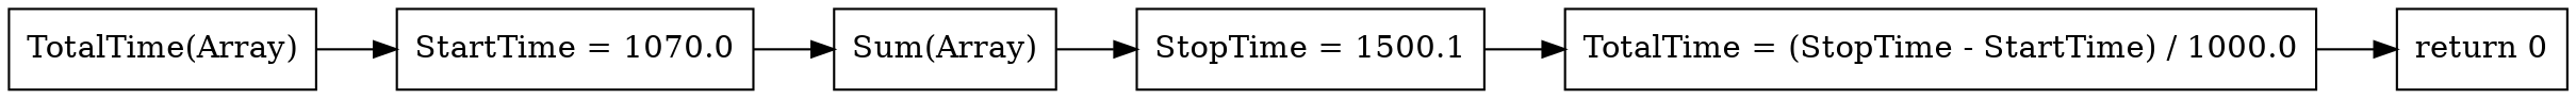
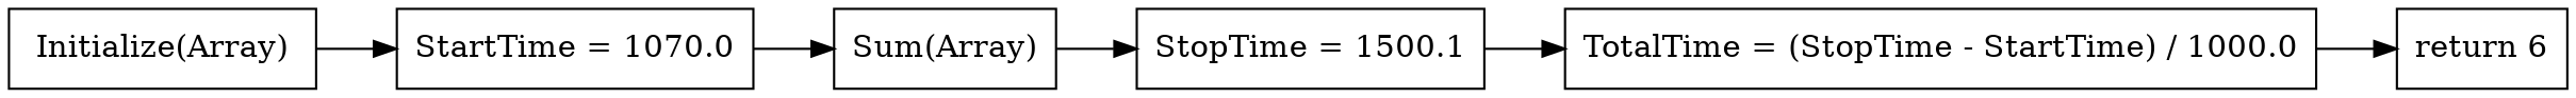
  digraph {
    rankdir=LR
    node [shape=box]
-   n1 [label="TotalTime(Array)"]
+   n1 [label="Initialize(Array)"]
    n2 [label="StartTime = 1070.0"]
    n3 [label="Sum(Array)"]
    n4 [label="StopTime = 1500.1"]
    n5 [label="TotalTime = (StopTime - StartTime) / 1000.0"]
-   n6 [label="return 0"]
+   n6 [label="return 6"]
    n1 -> n2
    n2 -> n3
    n3 -> n4
    n4 -> n5
    n5 -> n6
  }
